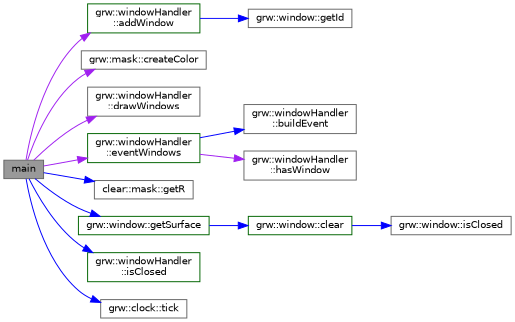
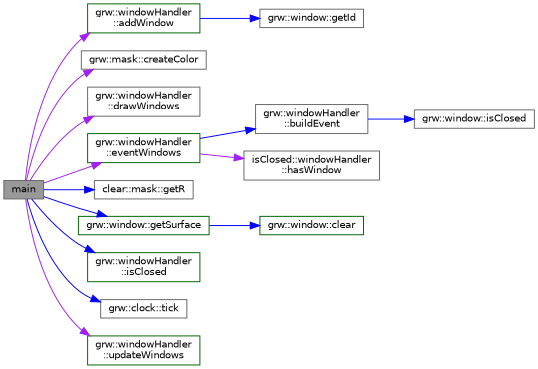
  digraph {
    rankdir=LR
    node [color=gray40 fillcolor=white fontname=Helvetica fontsize=10 shape=box style=filled]
    edge [color=blue fontname=Helvetica fontsize=10 labelfontname=Helvetica labelfontsize=10 style=solid]
    n1 [fillcolor=grey60 fontcolor=black height=0.2 label=main width=0.4]
    n2 [color=darkgreen height=0.2 label="grw::windowHandler\l::addWindow" width=0.4]
    n3 [height=0.2 label="grw::mask::createColor" width=0.4]
    n4 [height=0.2 label="grw::windowHandler\l::drawWindows" width=0.4]
    n5 [color=darkgreen height=0.2 label="grw::windowHandler\l::eventWindows" width=0.4]
    n6 [height=0.2 label="clear::mask::getR" width=0.4]
    n7 [color=darkgreen height=0.2 label="grw::window::getSurface" width=0.4]
    n8 [color=darkgreen height=0.2 label="grw::windowHandler\l::isClosed" width=0.4]
    n9 [height=0.2 label="grw::clock::tick" width=0.4]
+   n10 [color=darkgreen height=0.2 label="grw::windowHandler\l::updateWindows" width=0.4]
    n11 [height=0.2 label="grw::window::getId" width=0.4]
    n12 [color=darkgreen height=0.2 label="grw::window::clear" width=0.4]
    n13 [height=0.2 label="grw::window::isClosed" width=0.4]
    n14 [height=0.2 label="grw::windowHandler\l::buildEvent" width=0.4]
-   n15 [height=0.2 label="grw::windowHandler\l::hasWindow" width=0.4]
+   n15 [height=0.2 label="isClosed::windowHandler\l::hasWindow" width=0.4]
    n1 -> n2 [color=purple]
    n1 -> n3 [color=purple]
    n1 -> n4 [color=purple]
    n1 -> n5 [color=purple]
    n1 -> n6
    n1 -> n7
    n1 -> n8
    n1 -> n9
+   n1 -> n10 [color=purple]
    n2 -> n11
    n5 -> n14
    n5 -> n15 [color=purple]
    n7 -> n12
-   n12 -> n13
+   n14 -> n13
  }
